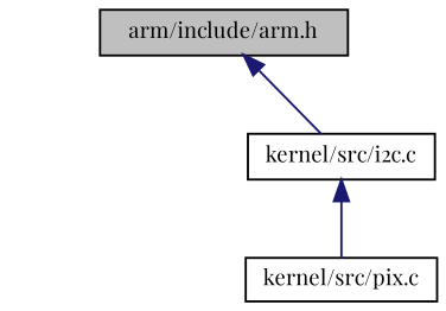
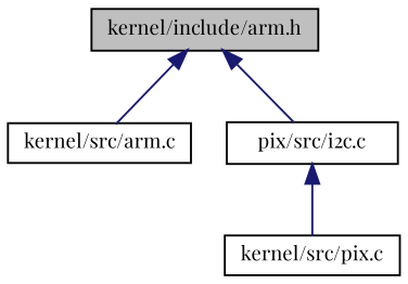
  digraph {
    fontname="Playfair Display"
    node [color=black fillcolor=white fontname="Playfair Display" fontsize=10 shape=record style=filled]
    edge [color=midnightblue dir=back fontname="Playfair Display" fontsize=10 labelfontname=Helvetica labelfontsize=10 style=solid]
-   n1 [fillcolor=grey75 fontcolor=black height=0.2 label="arm/include/arm.h" width=0.4]
-   n3 [height=0.2 label="kernel/src/i2c.c" width=0.4]
+   n1 [fillcolor=grey75 fontcolor=black height=0.2 label="kernel/include/arm.h" width=0.4]
+   n2 [height=0.2 label="kernel/src/arm.c" width=0.4]
+   n3 [height=0.2 label="pix/src/i2c.c" width=0.4]
    n4 [height=0.2 label="kernel/src/pix.c" width=0.4]
+   n1 -> n2
    n1 -> n3
    n3 -> n4
  }
